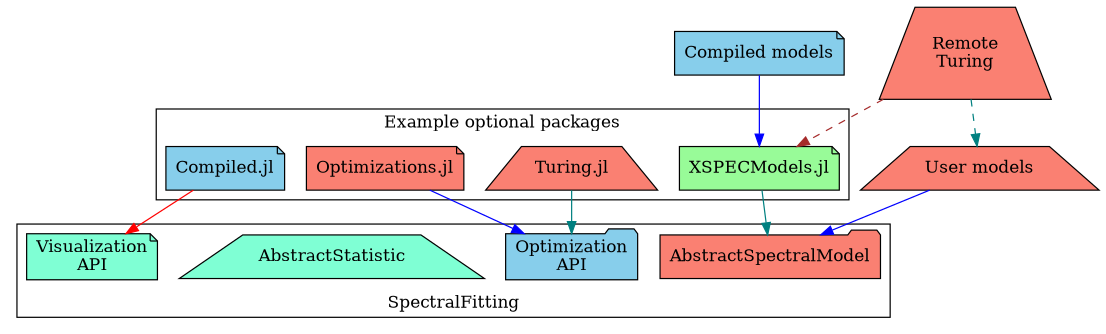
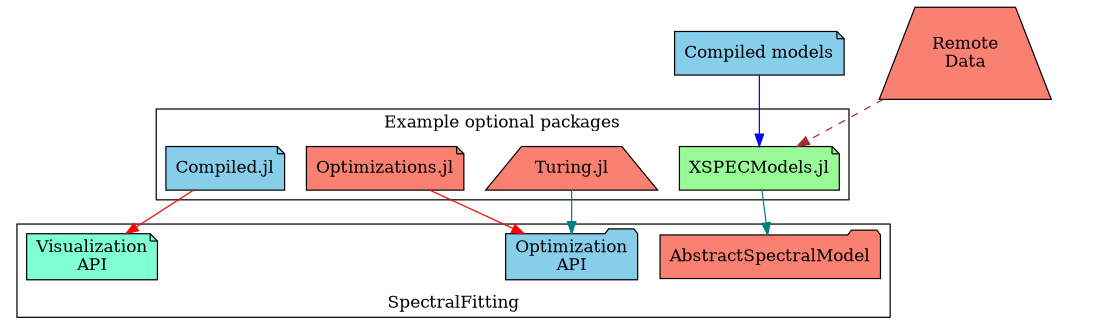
  digraph {
    splines=false
    node [fillcolor=salmon shape=note style=filled]
    edge [color=teal]
    n1 [label=AbstractSpectralModel shape=folder]
    n2 [fillcolor=skyblue label="Optimization\nAPI" shape=folder]
-   n3 [fillcolor=aquamarine label=AbstractStatistic shape=trapezium]
    n4 [fillcolor=aquamarine label="Visualization\nAPI"]
    n5 [fillcolor=palegreen label="XSPECModels.jl"]
    n6 [label="Turing.jl" shape=trapezium]
    n7 [label="Optimizations.jl"]
    n8 [fillcolor=skyblue label="Compiled.jl"]
-   n9 [label="Remote\nTuring" shape=trapezium]
-   n10 [label="User models" shape=trapezium]
+   n9 [label="Remote\nData" shape=trapezium]
    n11 [fillcolor=skyblue label="Compiled models"]
    subgraph cluster_1 {
      label=SpectralFitting
      labelloc=b
      n1
      n2
-     n3
      n4
    }
    subgraph cluster_2 {
      label="Example optional packages"
      labelloc=t
      n5
      n6
      n7
      n8
    }
    n5 -> n1
    n6 -> n2
-   n7 -> n2 [color=blue]
+   n7 -> n2 [color=red]
    n8 -> n4 [color=red]
    n9 -> n5 [color=brown style=dashed]
-   n9 -> n10 [style=dashed]
-   n10 -> n1 [color=blue]
    n11 -> n5 [color=blue]
  }
